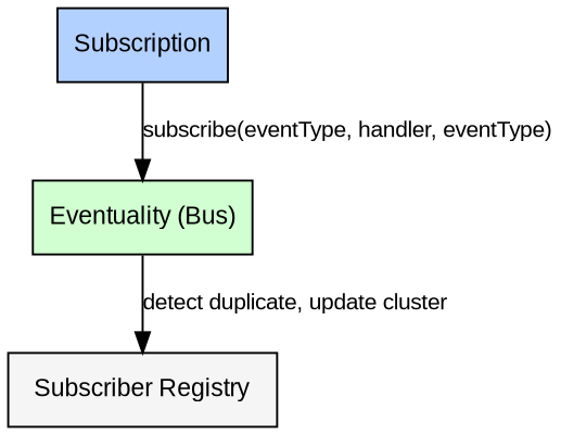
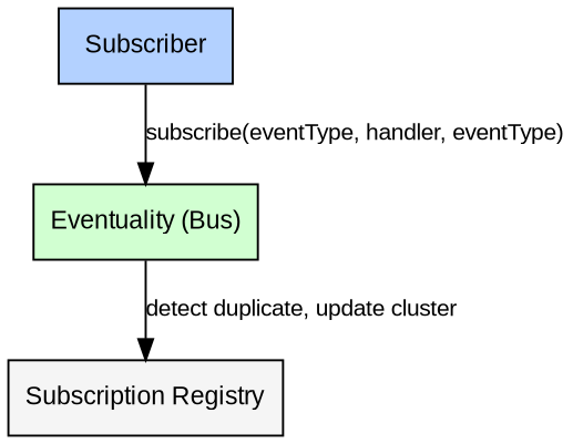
  digraph {
    rankdir=TB
    node [fontname=Arial fontsize=12 shape=box style=filled]
    edge [fontname=Arial fontsize=11]
-   n1 [fillcolor="#B3D1FF" label=Subscription]
+   n1 [fillcolor="#B3D1FF" label=Subscriber]
    n2 [fillcolor="#D1FFD1" label="Eventuality (Bus)"]
-   n3 [fillcolor="#F5F5F5" label="Subscriber Registry"]
+   n3 [fillcolor="#F5F5F5" label="Subscription Registry"]
    n1 -> n2 [label="subscribe(eventType, handler, eventType)"]
    n2 -> n3 [label="detect duplicate, update cluster"]
  }
